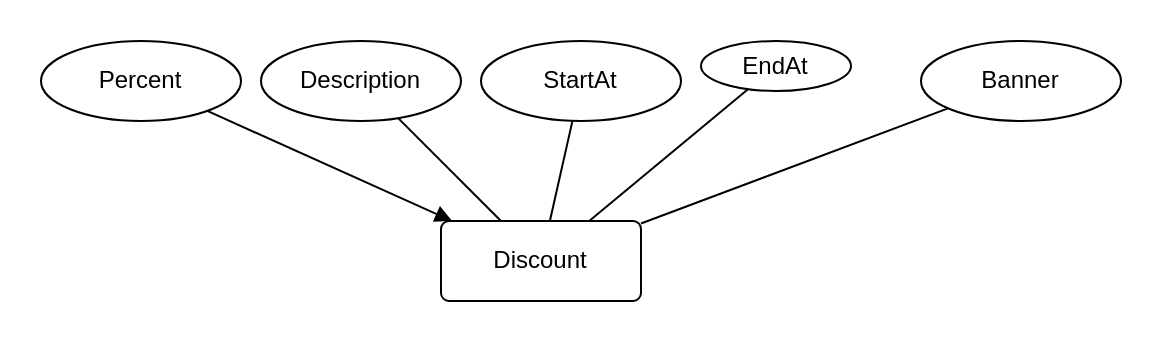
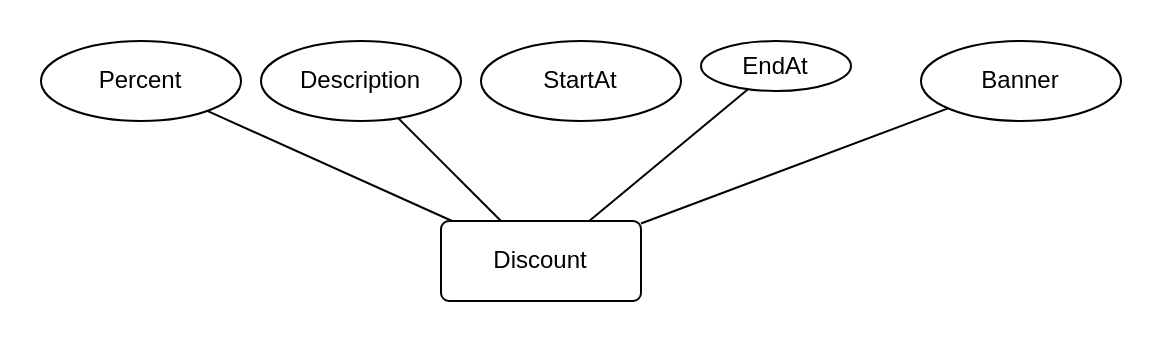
  <mxCell id="0" />
  <mxCell id="1" parent="0" />
  <mxCell id="2" value="Discount" style="rounded=1;arcSize=10;whiteSpace=wrap;html=1;align=center;" parent="1" vertex="1"><mxGeometry x="220" y="110" width="100" height="40" as="geometry" /></mxCell>
  <mxCell id="3" value="Percent" style="ellipse;whiteSpace=wrap;html=1;align=center;" parent="1" vertex="1"><mxGeometry x="20" y="20" width="100" height="40" as="geometry" /></mxCell>
  <mxCell id="4" value="Description" style="ellipse;whiteSpace=wrap;html=1;align=center;" parent="1" vertex="1"><mxGeometry x="130" y="20" width="100" height="40" as="geometry" /></mxCell>
  <mxCell id="5" value="StartAt" style="ellipse;whiteSpace=wrap;html=1;align=center;" parent="1" vertex="1"><mxGeometry x="240" y="20" width="100" height="40" as="geometry" /></mxCell>
  <mxCell id="6" value="EndAt" style="ellipse;whiteSpace=wrap;html=1;align=center;" parent="1" vertex="1"><mxGeometry x="350" y="20" width="75" height="25" as="geometry" /></mxCell>
- <mxCell id="7" value="" style="endArrow=block;html=1;rounded=0;" parent="1" source="3" target="2" edge="1"><mxGeometry relative="1" as="geometry"><mxPoint x="30" y="120" as="sourcePoint" /><mxPoint x="190" y="120" as="targetPoint" /></mxGeometry></mxCell>
+ <mxCell id="7" value="" style="endArrow=none;html=1;rounded=0;" parent="1" source="3" target="2" edge="1"><mxGeometry relative="1" as="geometry"><mxPoint x="30" y="120" as="sourcePoint" /><mxPoint x="190" y="120" as="targetPoint" /></mxGeometry></mxCell>
  <mxCell id="8" value="" style="endArrow=none;html=1;rounded=0;" parent="1" source="4" target="2" edge="1"><mxGeometry relative="1" as="geometry"><mxPoint x="111" y="66" as="sourcePoint" /><mxPoint x="220" y="120" as="targetPoint" /></mxGeometry></mxCell>
- <mxCell id="9" value="" style="endArrow=none;html=1;rounded=0;" parent="1" source="5" target="2" edge="1"><mxGeometry relative="1" as="geometry"><mxPoint x="205" y="69" as="sourcePoint" /><mxPoint x="244" y="120" as="targetPoint" /></mxGeometry></mxCell>
  <mxCell id="10" value="" style="endArrow=none;html=1;rounded=0;" parent="1" source="6" target="2" edge="1"><mxGeometry relative="1" as="geometry"><mxPoint x="291" y="70" as="sourcePoint" /><mxPoint x="269" y="120" as="targetPoint" /></mxGeometry></mxCell>
  <mxCell id="11" value="" style="endArrow=none;html=1;rounded=0;" parent="1" source="2" target="12" edge="1"><mxGeometry relative="1" as="geometry"><mxPoint x="380" y="120" as="sourcePoint" /><mxPoint x="472.14" y="53.064" as="targetPoint" /></mxGeometry></mxCell>
  <mxCell id="12" value="Banner" style="ellipse;whiteSpace=wrap;html=1;align=center;" vertex="1" parent="1"><mxGeometry x="460" y="20" width="100" height="40" as="geometry" /></mxCell>
